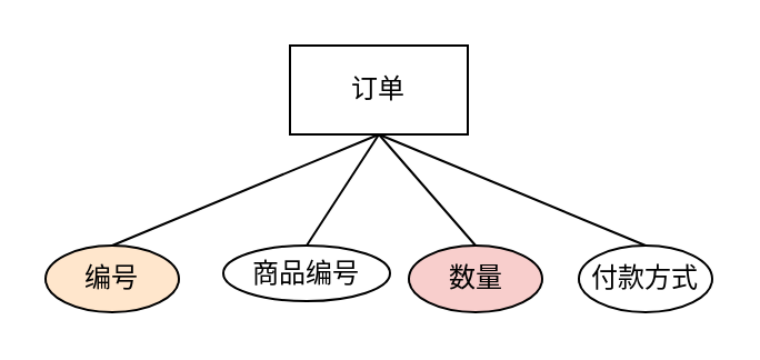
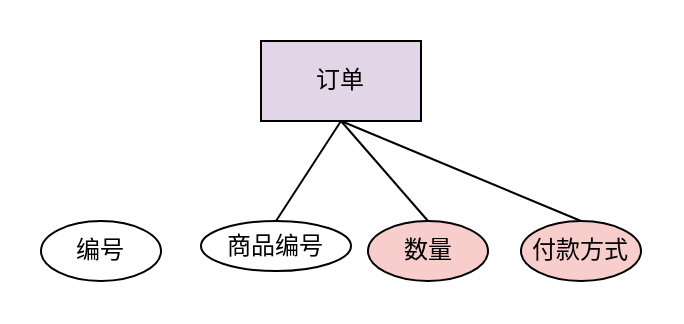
  <mxCell id="0" />
  <mxCell id="1" parent="0" />
- <mxCell id="2" style="edgeStyle=none;html=1;exitX=0.5;exitY=1;exitDx=0;exitDy=0;entryX=0.5;entryY=0;entryDx=0;entryDy=0;endArrow=none;" edge="1" parent="1" source="6" target="7"><mxGeometry relative="1" as="geometry" /></mxCell>
  <mxCell id="3" style="edgeStyle=none;shape=connector;rounded=1;html=1;exitX=0.5;exitY=1;exitDx=0;exitDy=0;entryX=0.5;entryY=0;entryDx=0;entryDy=0;labelBackgroundColor=default;fontFamily=Helvetica;fontSize=11;fontColor=default;endArrow=none;strokeColor=default;" edge="1" parent="1" source="6" target="8"><mxGeometry relative="1" as="geometry" /></mxCell>
  <mxCell id="4" style="edgeStyle=none;shape=connector;rounded=1;html=1;exitX=0.5;exitY=1;exitDx=0;exitDy=0;entryX=0.5;entryY=0;entryDx=0;entryDy=0;labelBackgroundColor=default;fontFamily=Helvetica;fontSize=11;fontColor=default;endArrow=none;strokeColor=default;" edge="1" parent="1" source="6" target="9"><mxGeometry relative="1" as="geometry" /></mxCell>
  <mxCell id="5" style="edgeStyle=none;shape=connector;rounded=1;html=1;exitX=0.5;exitY=1;exitDx=0;exitDy=0;entryX=0.5;entryY=0;entryDx=0;entryDy=0;labelBackgroundColor=default;fontFamily=Helvetica;fontSize=11;fontColor=default;endArrow=none;strokeColor=default;" edge="1" parent="1" source="6" target="10"><mxGeometry relative="1" as="geometry" /></mxCell>
- <mxCell id="6" value="订单" style="rounded=0;whiteSpace=wrap;html=1;" vertex="1" parent="1"><mxGeometry x="130" y="20" width="80" height="40" as="geometry" /></mxCell>
- <mxCell id="7" value="编号" style="ellipse;whiteSpace=wrap;html=1;fillColor=#ffe6cc;" vertex="1" parent="1"><mxGeometry x="20" y="110" width="60" height="30" as="geometry" /></mxCell>
+ <mxCell id="6" value="订单" style="rounded=0;whiteSpace=wrap;html=1;fillColor=#e1d5e7;" vertex="1" parent="1"><mxGeometry x="130" y="20" width="80" height="40" as="geometry" /></mxCell>
+ <mxCell id="7" value="编号" style="ellipse;whiteSpace=wrap;html=1;" vertex="1" parent="1"><mxGeometry x="20" y="110" width="60" height="30" as="geometry" /></mxCell>
  <mxCell id="8" value="商品编号" style="ellipse;whiteSpace=wrap;html=1;" vertex="1" parent="1"><mxGeometry x="100" y="110" width="75" height="25" as="geometry" /></mxCell>
  <mxCell id="9" value="数量" style="ellipse;whiteSpace=wrap;html=1;fillColor=#f8cecc;" vertex="1" parent="1"><mxGeometry x="183.5" y="110" width="60" height="30" as="geometry" /></mxCell>
- <mxCell id="10" value="付款方式" style="ellipse;whiteSpace=wrap;html=1;" vertex="1" parent="1"><mxGeometry x="260" y="110" width="60" height="30" as="geometry" /></mxCell>
+ <mxCell id="10" value="付款方式" style="ellipse;whiteSpace=wrap;html=1;fillColor=#f8cecc;" vertex="1" parent="1"><mxGeometry x="260" y="110" width="60" height="30" as="geometry" /></mxCell>
